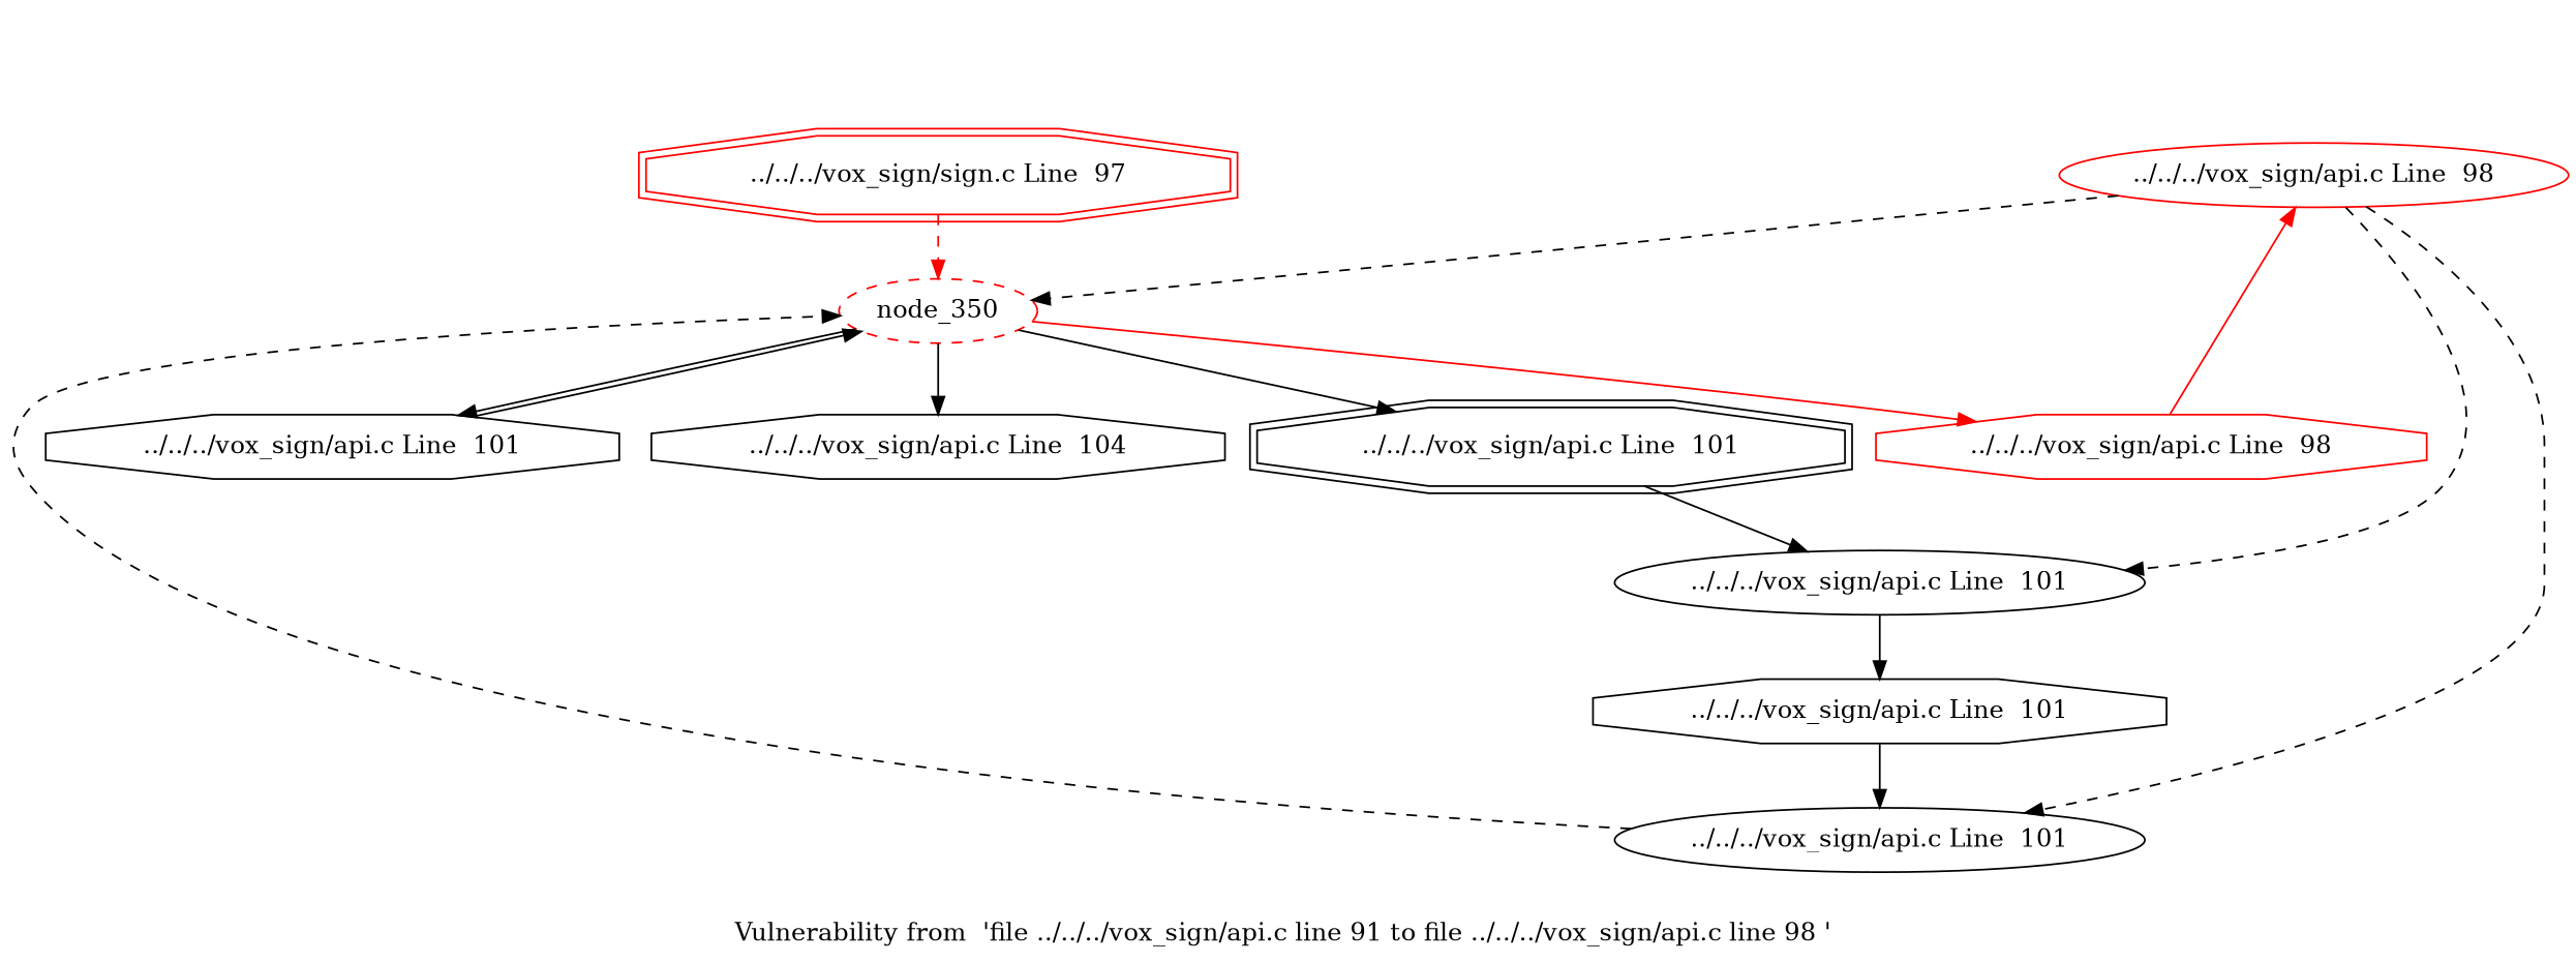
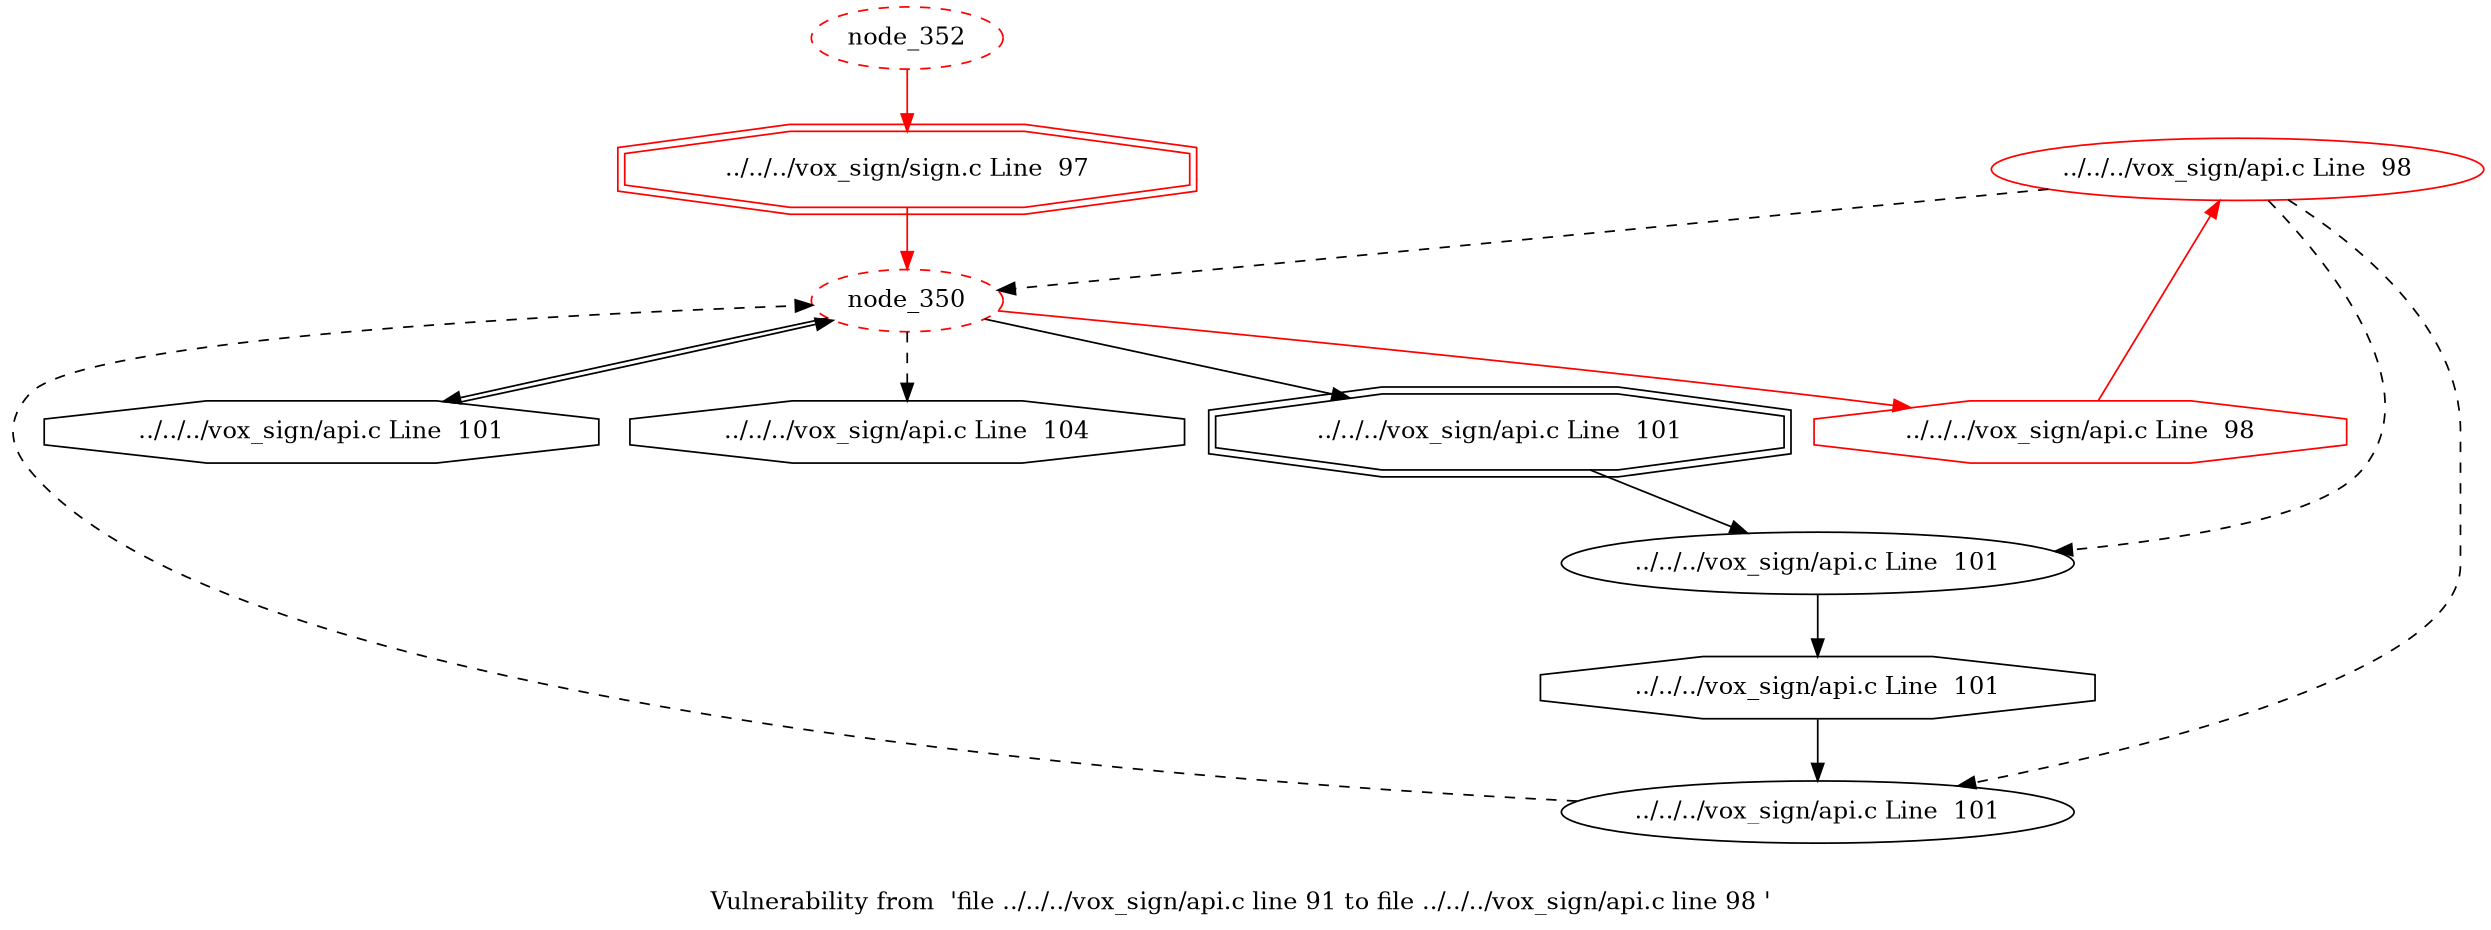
  digraph {
    label="Vulnerability from  'file ../../../vox_sign/api.c line 91 to file ../../../vox_sign/api.c line 98 ' "
    node [shape=ellipse style=solid]
    n1 [color=red label="../../../vox_sign/api.c Line  98"]
    node_350 [color=red style=dashed]
    n3 [label="../../../vox_sign/api.c Line  101"]
    n4 [label="../../../vox_sign/api.c Line  101"]
    n5 [color=red label="../../../vox_sign/api.c Line  98" shape=octagon]
    n6 [label="../../../vox_sign/api.c Line  101" shape=octagon]
    n7 [label="../../../vox_sign/api.c Line  101" shape=doubleoctagon]
    n8 [label="../../../vox_sign/api.c Line  104" shape=octagon]
    n9 [label="../../../vox_sign/api.c Line  101" shape=octagon]
    n10 [color=red label="../../../vox_sign/sign.c Line  97" shape=doubleoctagon]
+   node_352 [color=red style=dashed]
    n1 -> node_350 [style=dashed]
    n1 -> n3 [style=dashed]
    n1 -> n4 [style=dashed]
    node_350 -> n5 [color=red]
    node_350 -> n6
    node_350 -> n7
-   node_350 -> n8
+   node_350 -> n8 [style=dashed]
    n3 -> n9
    n4 -> node_350 [style=dashed]
    n5 -> n1 [color=red]
    n6 -> node_350
    n7 -> n3
    n9 -> n4
-   n10 -> node_350 [color=red style=dashed]
+   n10 -> node_350 [color=red]
+   node_352 -> n10 [color=red]
  }
